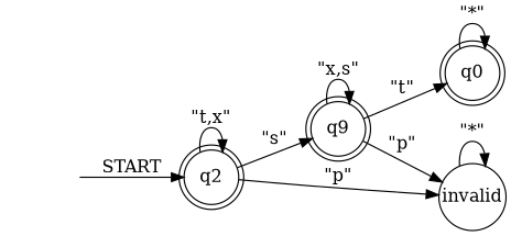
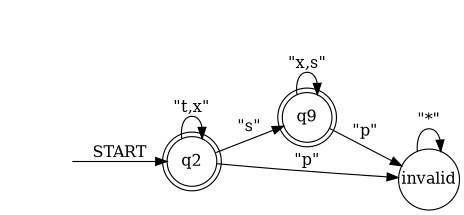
  digraph {
    rankdir=LR
    node [margin=0 shape=doublecircle]
-   q0
    n2 [label=q9]
    invalid [shape=circle]
    q2
    start0 [shape=none style=invis margin=""]
-   q0 -> q0 [label="\"*\""]
-   n2 -> q0 [label="\"t\""]
    n2 -> n2 [label="\"x,s\""]
    n2 -> invalid [label="\"p\""]
    invalid -> invalid [label="\"*\""]
    q2 -> n2 [label="\"s\""]
    q2 -> invalid [label="\"p\""]
    q2 -> q2 [label="\"t,x\""]
    start0 -> q2 [label=START]
  }
